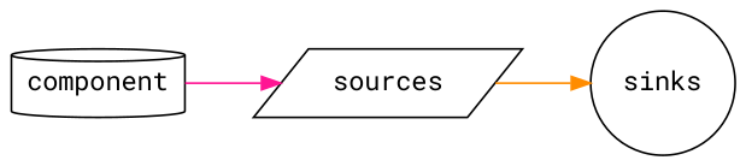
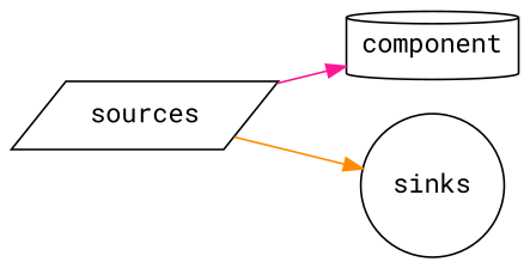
  digraph {
    bgcolor=white
    fontname="Roboto Mono"
    rankdir=LR
    node [fontname="Roboto Mono"]
    edge [fontname="Roboto Mono"]
    component [shape=cylinder]
    sources [shape=parallelogram]
    sinks [shape=circle]
-   component -> sources [color=deeppink]
+   sources -> component [color=deeppink]
    sources -> sinks [color=darkorange]
  }
